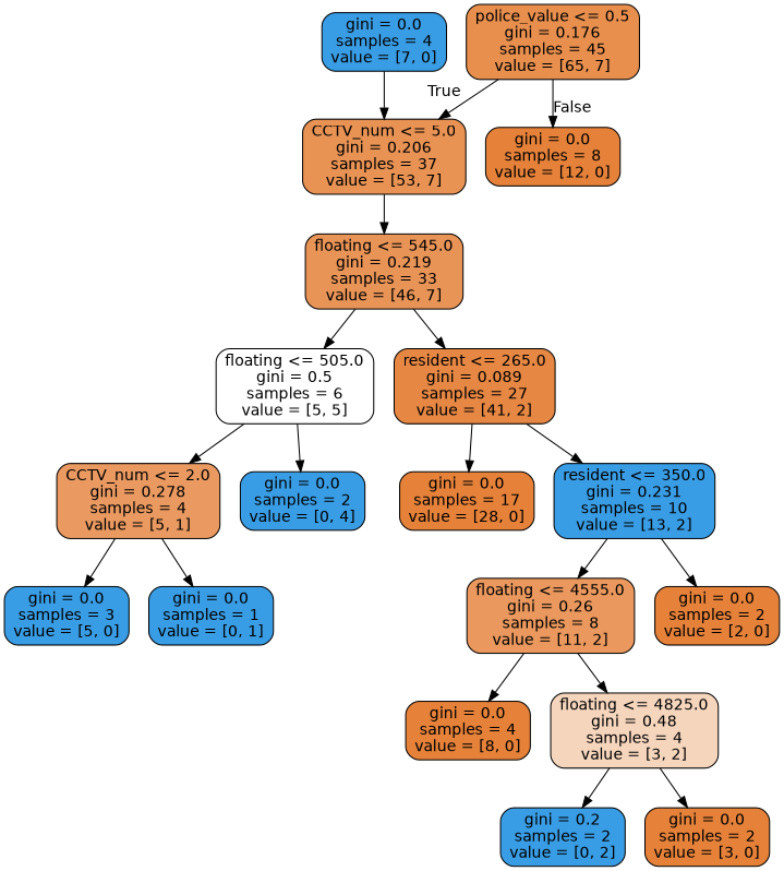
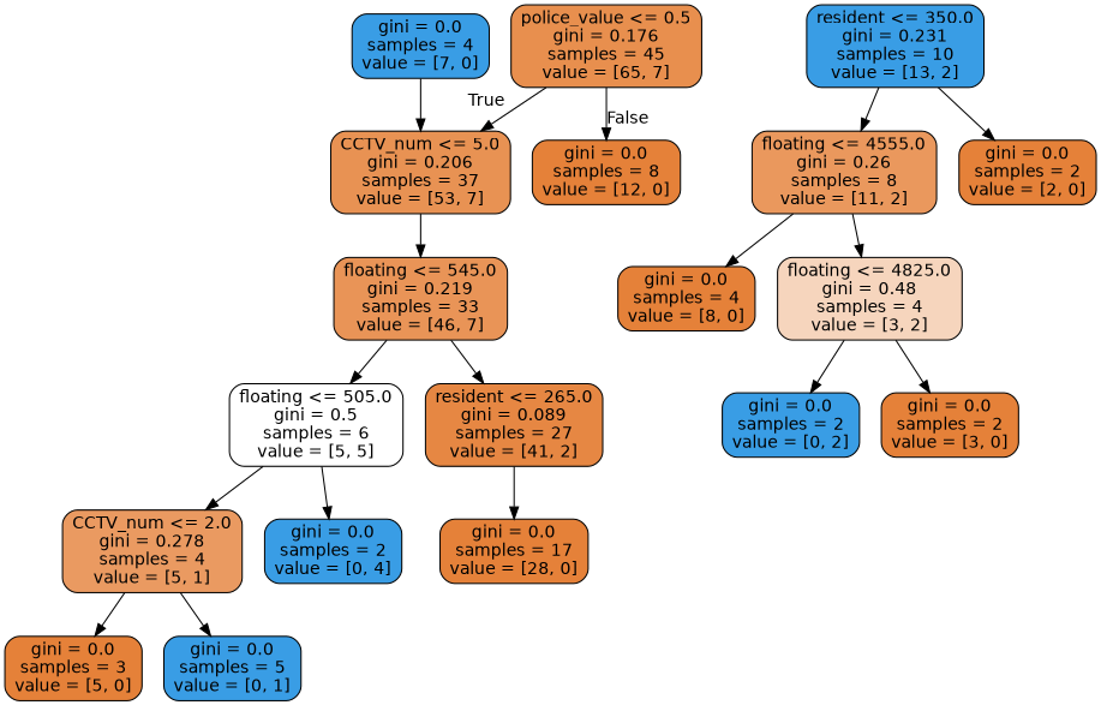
  digraph {
    node [color=black fillcolor="#e58139" fontname=helvetica shape=box style="filled, rounded"]
    edge [fontname=helvetica]
    n1 [fillcolor="#e88f4e" label="police_value <= 0.5\ngini = 0.176\nsamples = 45\nvalue = [65, 7]"]
    n2 [fillcolor="#e89253" label="CCTV_num <= 5.0\ngini = 0.206\nsamples = 37\nvalue = [53, 7]"]
    n3 [label="gini = 0.0\nsamples = 8\nvalue = [12, 0]"]
    n4 [fillcolor="#e99457" label="floating <= 545.0\ngini = 0.219\nsamples = 33\nvalue = [46, 7]"]
    n5 [fillcolor="#ffffff" label="floating <= 505.0\ngini = 0.5\nsamples = 6\nvalue = [5, 5]"]
    n6 [fillcolor="#e68743" label="resident <= 265.0\ngini = 0.089\nsamples = 27\nvalue = [41, 2]"]
    n7 [fillcolor="#399de5" label="gini = 0.0\nsamples = 4\nvalue = [7, 0]"]
    n8 [fillcolor="#ea9a61" label="CCTV_num <= 2.0\ngini = 0.278\nsamples = 4\nvalue = [5, 1]"]
    n9 [fillcolor="#399de5" label="gini = 0.0\nsamples = 2\nvalue = [0, 4]"]
    n10 [label="gini = 0.0\nsamples = 17\nvalue = [28, 0]"]
    n11 [fillcolor="#399de5" label="resident <= 350.0\ngini = 0.231\nsamples = 10\nvalue = [13, 2]"]
-   n12 [fillcolor="#399de5" label="gini = 0.0\nsamples = 3\nvalue = [5, 0]"]
-   n13 [fillcolor="#399de5" label="gini = 0.0\nsamples = 1\nvalue = [0, 1]"]
+   n12 [label="gini = 0.0\nsamples = 3\nvalue = [5, 0]"]
+   n13 [fillcolor="#399de5" label="gini = 0.0\nsamples = 5\nvalue = [0, 1]"]
    n14 [fillcolor="#ea985d" label="floating <= 4555.0\ngini = 0.26\nsamples = 8\nvalue = [11, 2]"]
    n15 [label="gini = 0.0\nsamples = 2\nvalue = [2, 0]"]
    n16 [label="gini = 0.0\nsamples = 4\nvalue = [8, 0]"]
    n17 [fillcolor="#f6d5bd" label="floating <= 4825.0\ngini = 0.48\nsamples = 4\nvalue = [3, 2]"]
-   n18 [fillcolor="#399de5" label="gini = 0.2\nsamples = 2\nvalue = [0, 2]"]
+   n18 [fillcolor="#399de5" label="gini = 0.0\nsamples = 2\nvalue = [0, 2]"]
    n19 [label="gini = 0.0\nsamples = 2\nvalue = [3, 0]"]
    n1 -> n2 [headlabel=True labelangle=45 labeldistance=2.5]
    n1 -> n3 [headlabel=False labelangle=-45 labeldistance=2.5]
    n2 -> n4
    n4 -> n5
    n4 -> n6
    n5 -> n8
    n5 -> n9
    n6 -> n10
-   n6 -> n11
    n7 -> n2
    n8 -> n12
    n8 -> n13
    n11 -> n14
    n11 -> n15
    n14 -> n16
    n14 -> n17
    n17 -> n18
    n17 -> n19
  }
